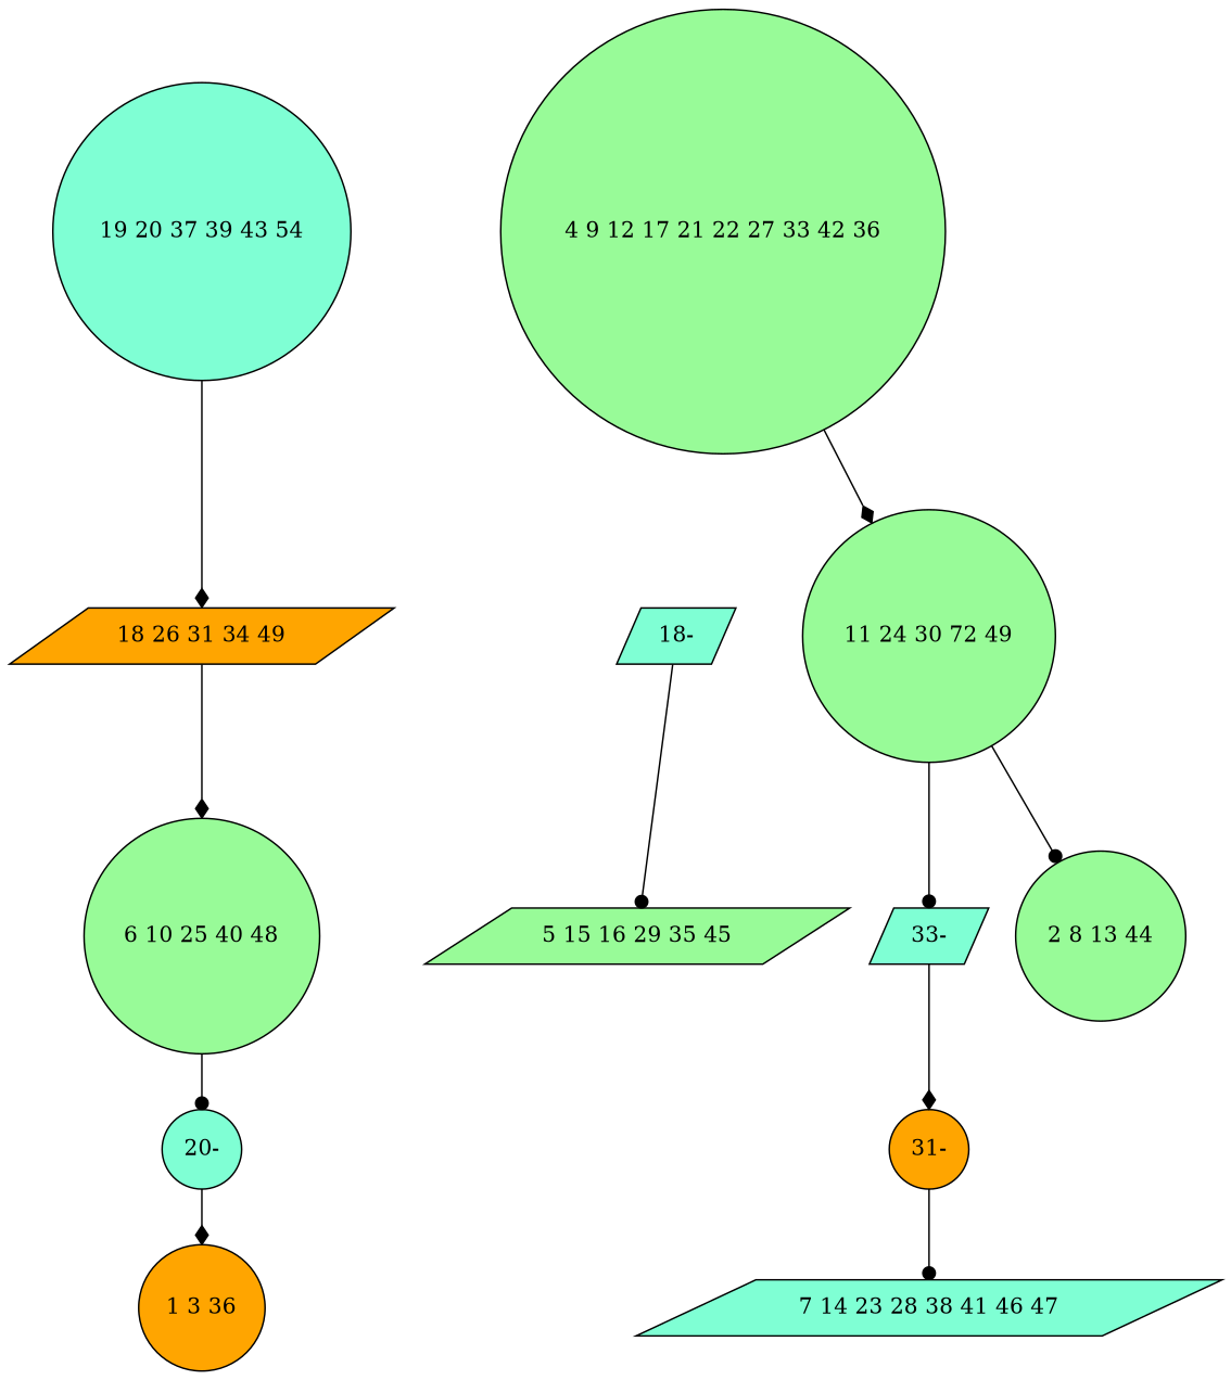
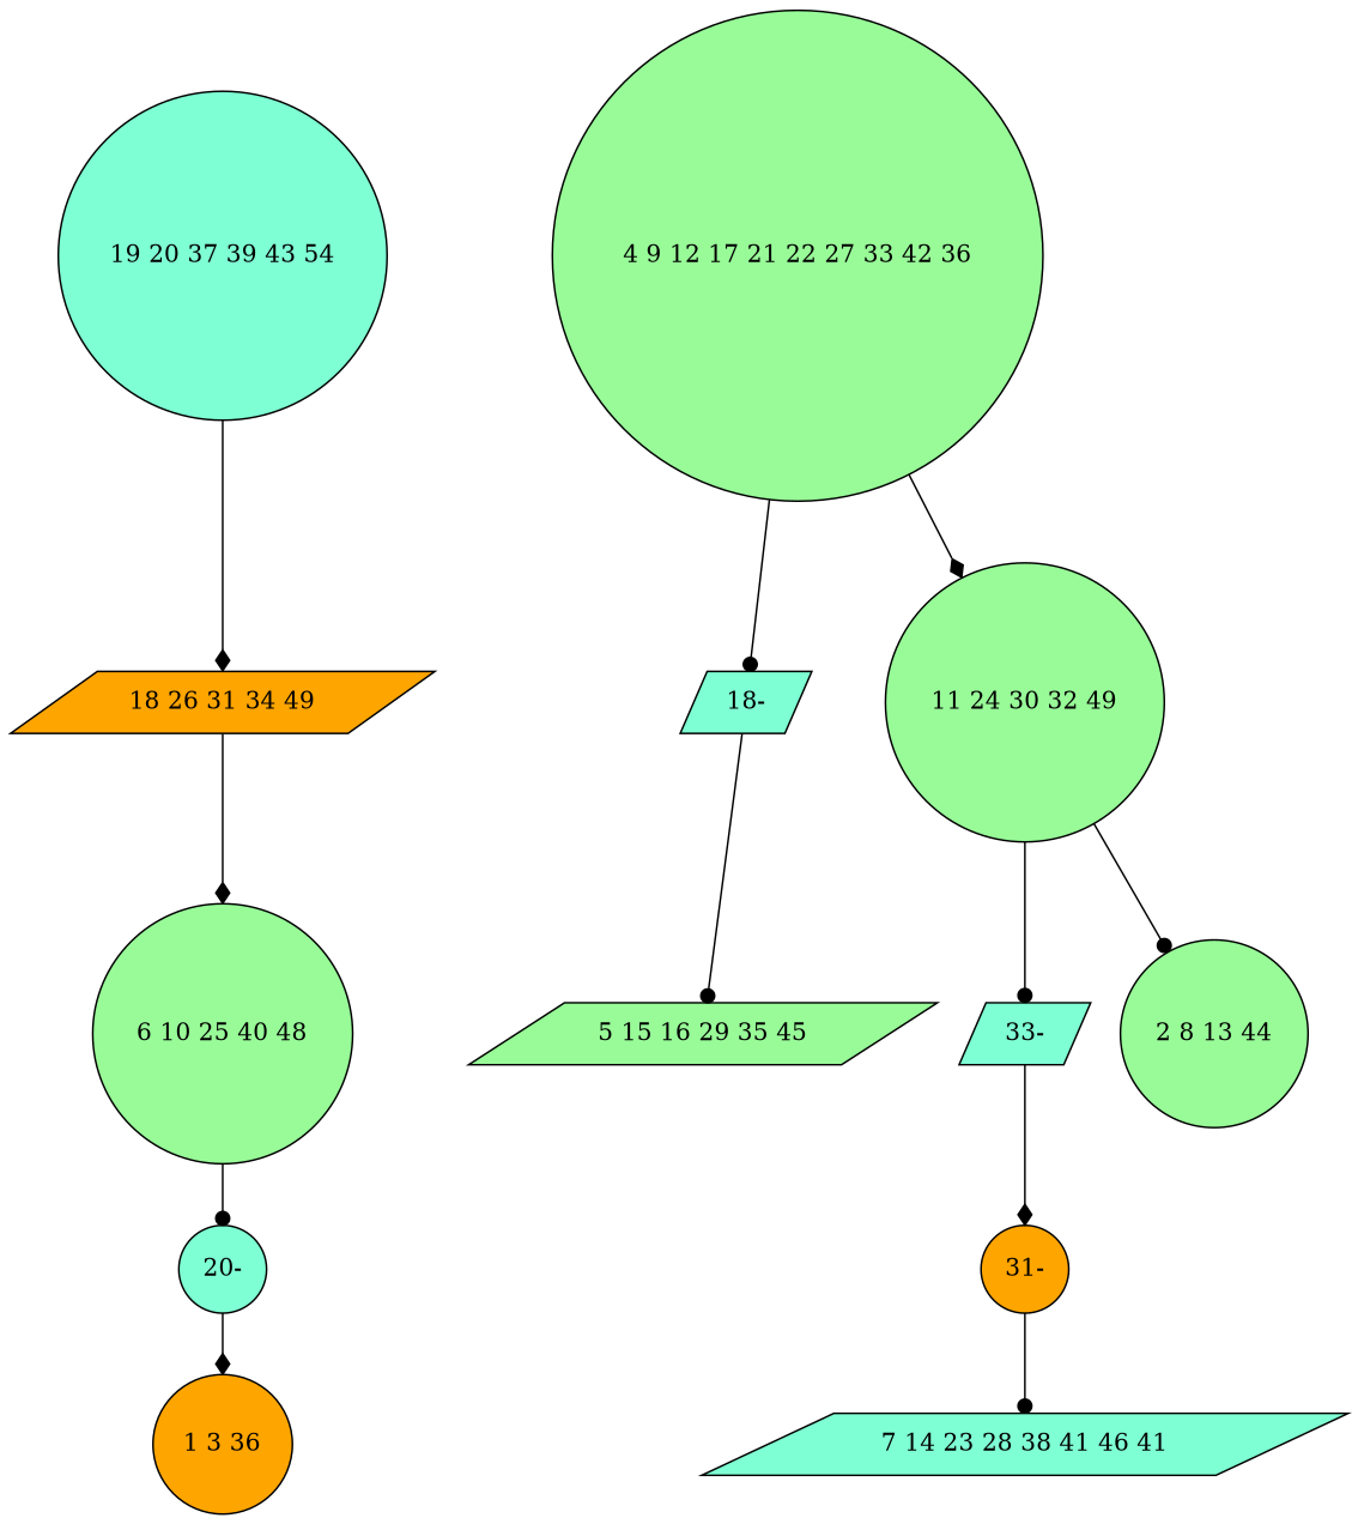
  digraph {
    node [fillcolor=aquamarine shape=circle style=filled]
    edge [arrowhead=dot]
    n1 [label="19 20 37 39 43 54"]
    n2 [fillcolor=orange label="18 26 31 34 49" shape=parallelogram]
    n3 [fillcolor=palegreen label="6 10 25 40 48"]
    n4 [label="20-"]
    n5 [fillcolor=palegreen label="4 9 12 17 21 22 27 33 42 36"]
    n6 [label="18-" shape=parallelogram]
-   n7 [fillcolor=palegreen label="11 24 30 72 49"]
+   n7 [fillcolor=palegreen label="11 24 30 32 49"]
    n8 [fillcolor=orange label="1 3 36"]
    n9 [fillcolor=palegreen label="5 15 16 29 35 45" shape=parallelogram]
    n10 [label="33-" shape=parallelogram]
    n11 [fillcolor=palegreen label="2 8 13 44"]
    n12 [fillcolor=orange label="31-"]
-   n13 [label="7 14 23 28 38 41 46 47" shape=parallelogram]
+   n13 [label="7 14 23 28 38 41 46 41" shape=parallelogram]
    n1 -> n2 [arrowhead=diamond]
    n2 -> n3 [arrowhead=diamond]
    n3 -> n4
    n4 -> n8 [arrowhead=diamond]
+   n5 -> n6
    n5 -> n7 [arrowhead=diamond]
    n6 -> n9
    n7 -> n10
    n7 -> n11
    n10 -> n12 [arrowhead=diamond]
    n12 -> n13
  }
